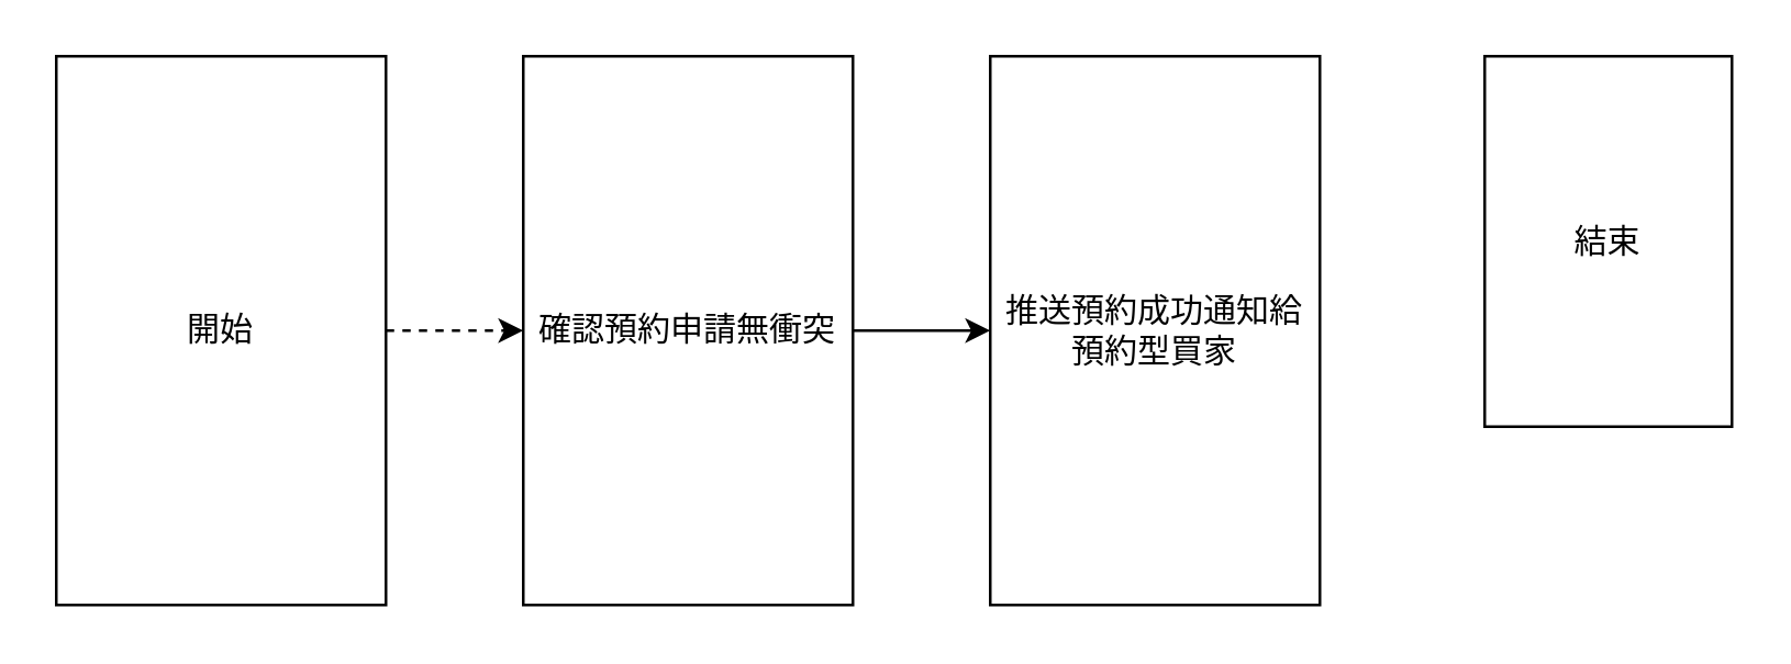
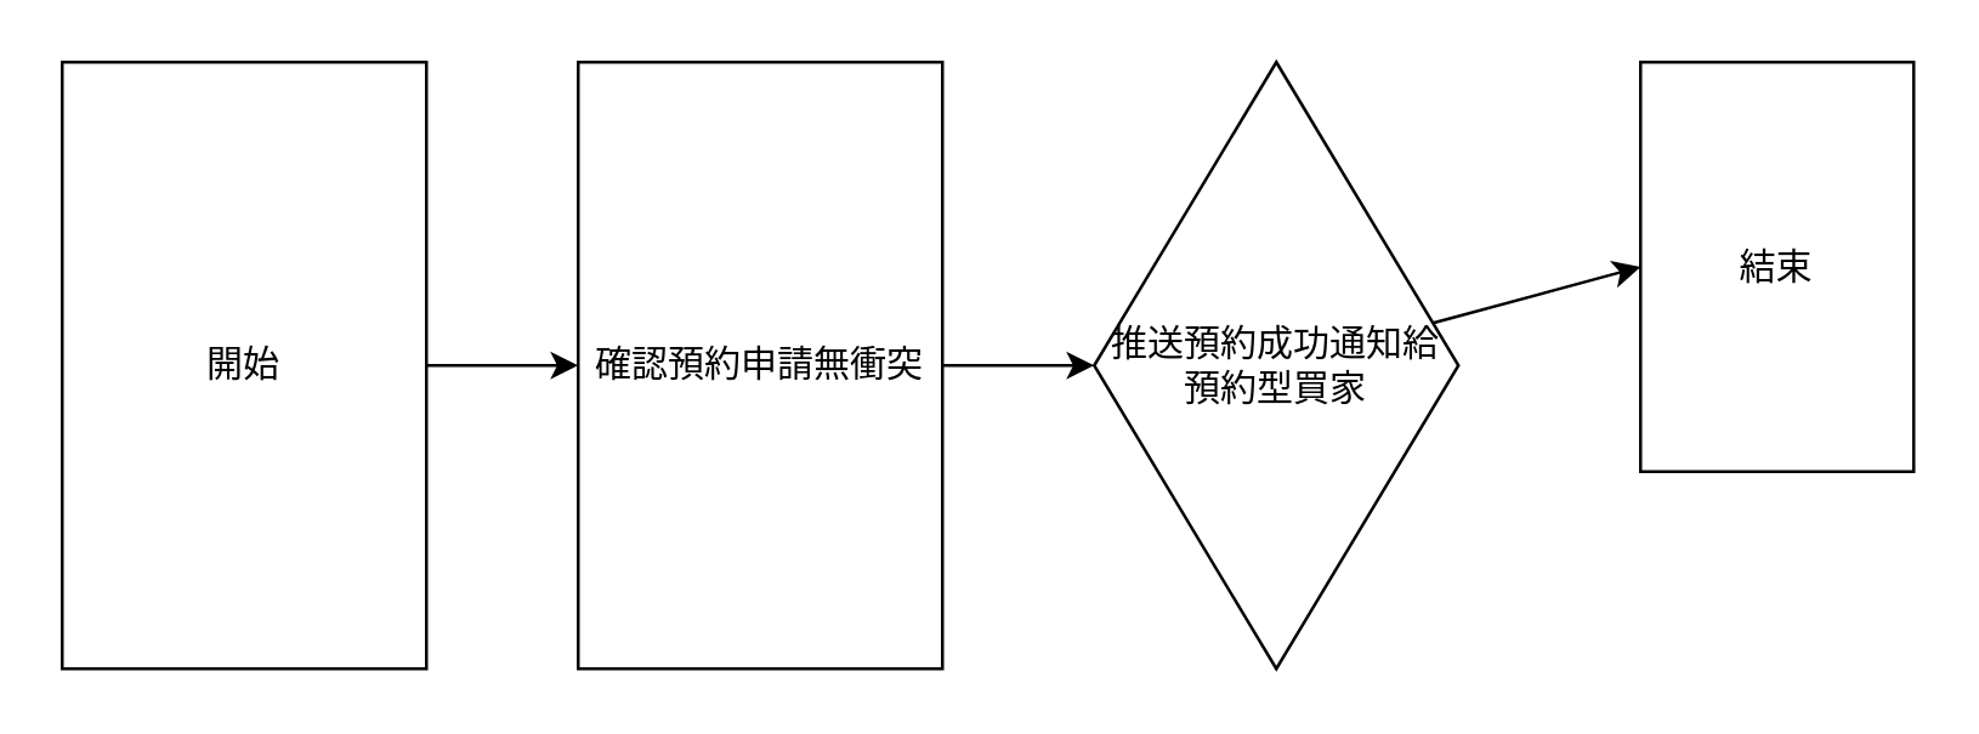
  <mxCell id="0" />
  <mxCell id="1" parent="0" />
- <mxCell id="2" style="edgeStyle=none;html=1;entryX=0;entryY=0.5;entryDx=0;entryDy=0;dashed=1;" edge="1" parent="1" source="3" target="5"><mxGeometry relative="1" as="geometry" /></mxCell>
+ <mxCell id="2" style="edgeStyle=none;html=1;entryX=0;entryY=0.5;entryDx=0;entryDy=0;" edge="1" parent="1" source="3" target="5"><mxGeometry relative="1" as="geometry" /></mxCell>
  <mxCell id="3" value="開始" style="rounded=0;whiteSpace=wrap;html=1;" vertex="1" parent="1"><mxGeometry x="20" y="20" width="120" height="200" as="geometry" /></mxCell>
  <mxCell id="4" style="edgeStyle=none;html=1;" edge="1" parent="1" source="5" target="8"><mxGeometry relative="1" as="geometry" /></mxCell>
  <mxCell id="5" value="確認預約申請無衝突" style="rounded=0;whiteSpace=wrap;html=1;" vertex="1" parent="1"><mxGeometry x="190" y="20" width="120" height="200" as="geometry" /></mxCell>
  <mxCell id="6" value="結束" style="rounded=0;whiteSpace=wrap;html=1;" vertex="1" parent="1"><mxGeometry x="540" y="20" width="90" height="135" as="geometry" /></mxCell>
- <mxCell id="8" value="推送預約成功通知給預約型買家" style="rounded=0;whiteSpace=wrap;html=1;" vertex="1" parent="1"><mxGeometry x="360" y="20" width="120" height="200" as="geometry" /></mxCell>
+ <mxCell id="7" style="edgeStyle=none;html=1;entryX=0;entryY=0.5;entryDx=0;entryDy=0;" edge="1" parent="1" source="8" target="6"><mxGeometry relative="1" as="geometry" /></mxCell>
+ <mxCell id="8" value="推送預約成功通知給預約型買家" style="rhombus;whiteSpace=wrap;html=1;" vertex="1" parent="1"><mxGeometry x="360" y="20" width="120" height="200" as="geometry" /></mxCell>
